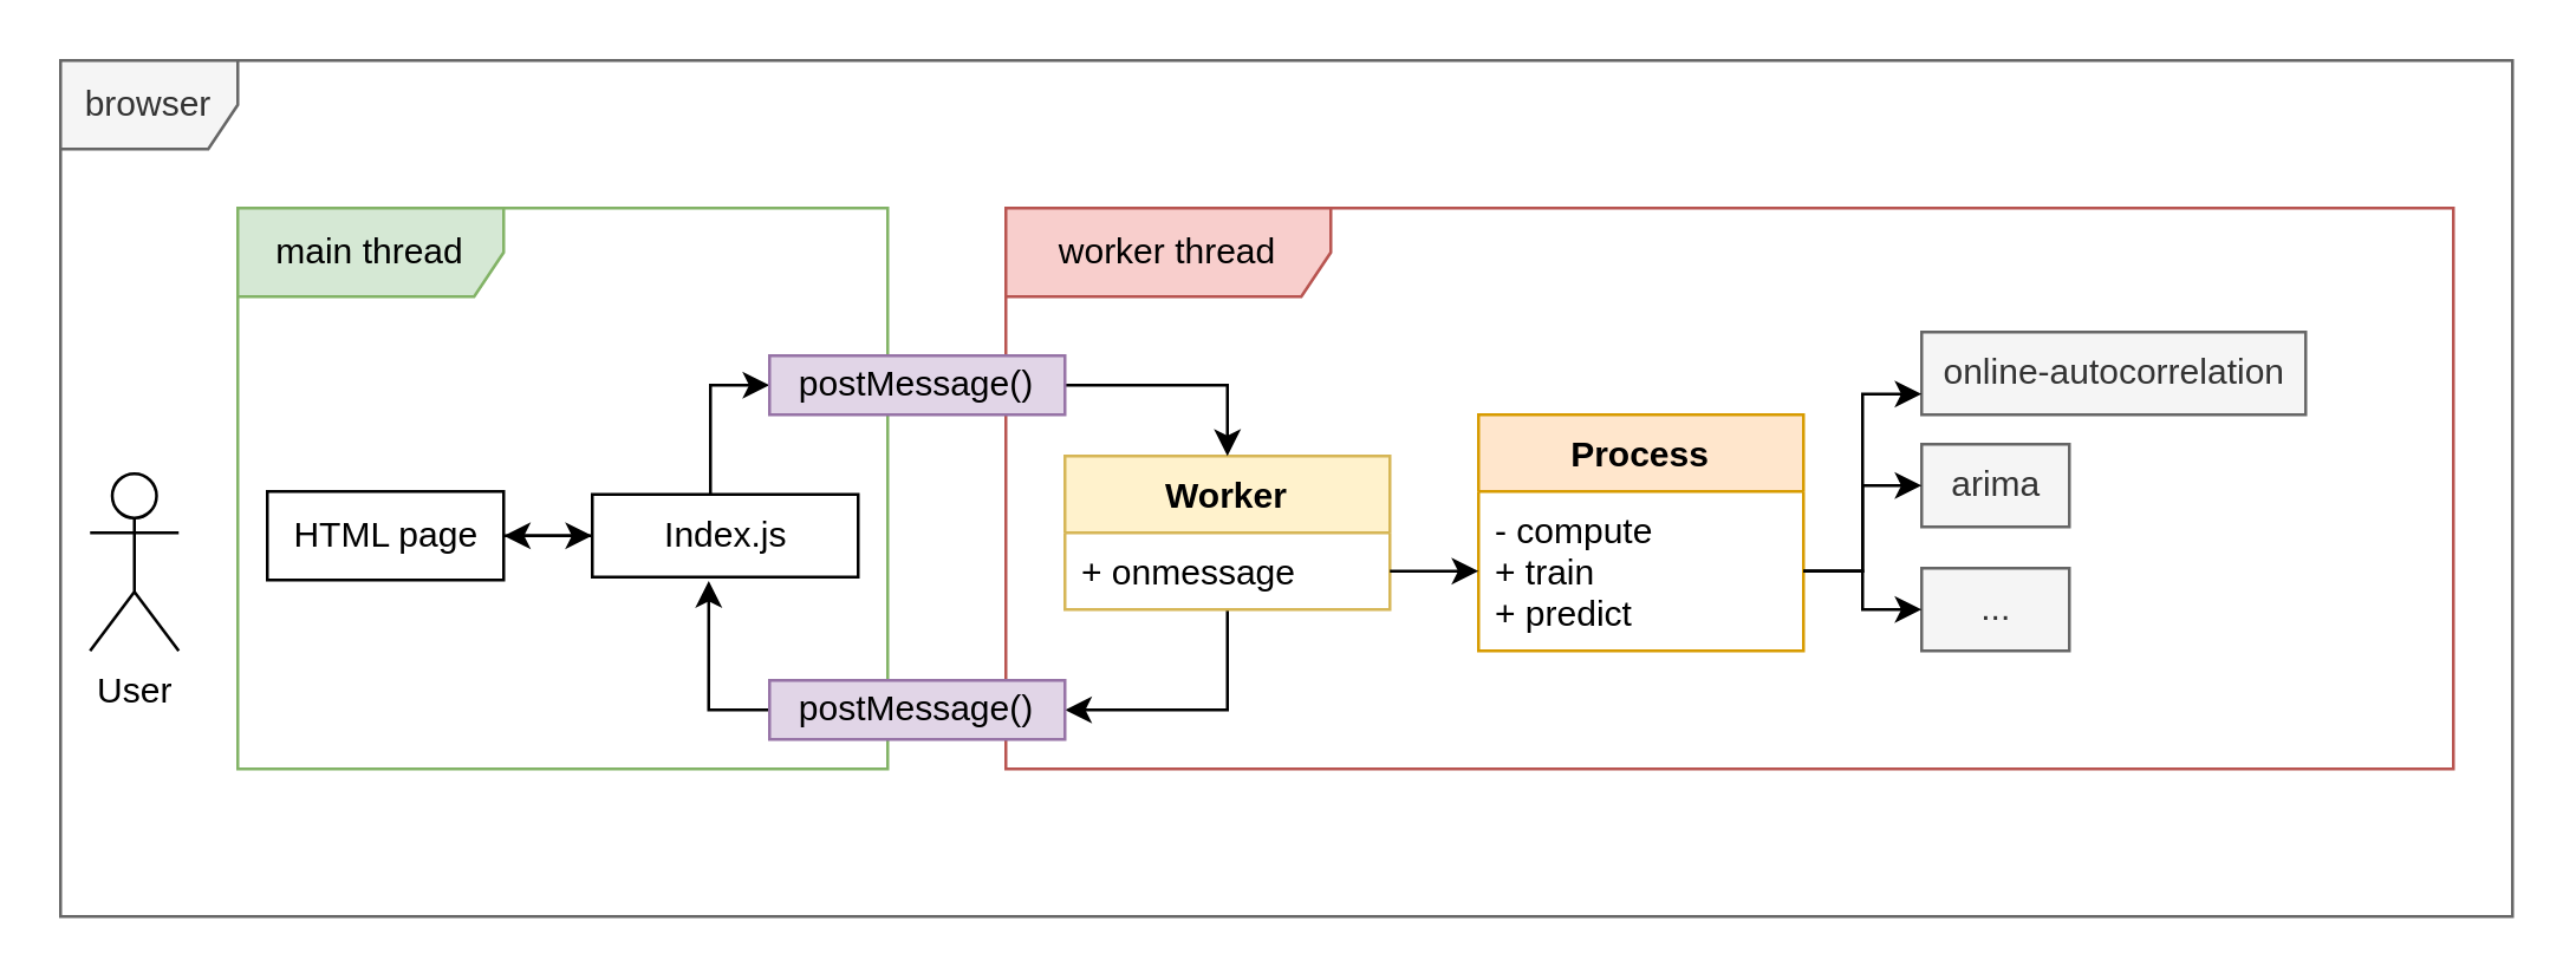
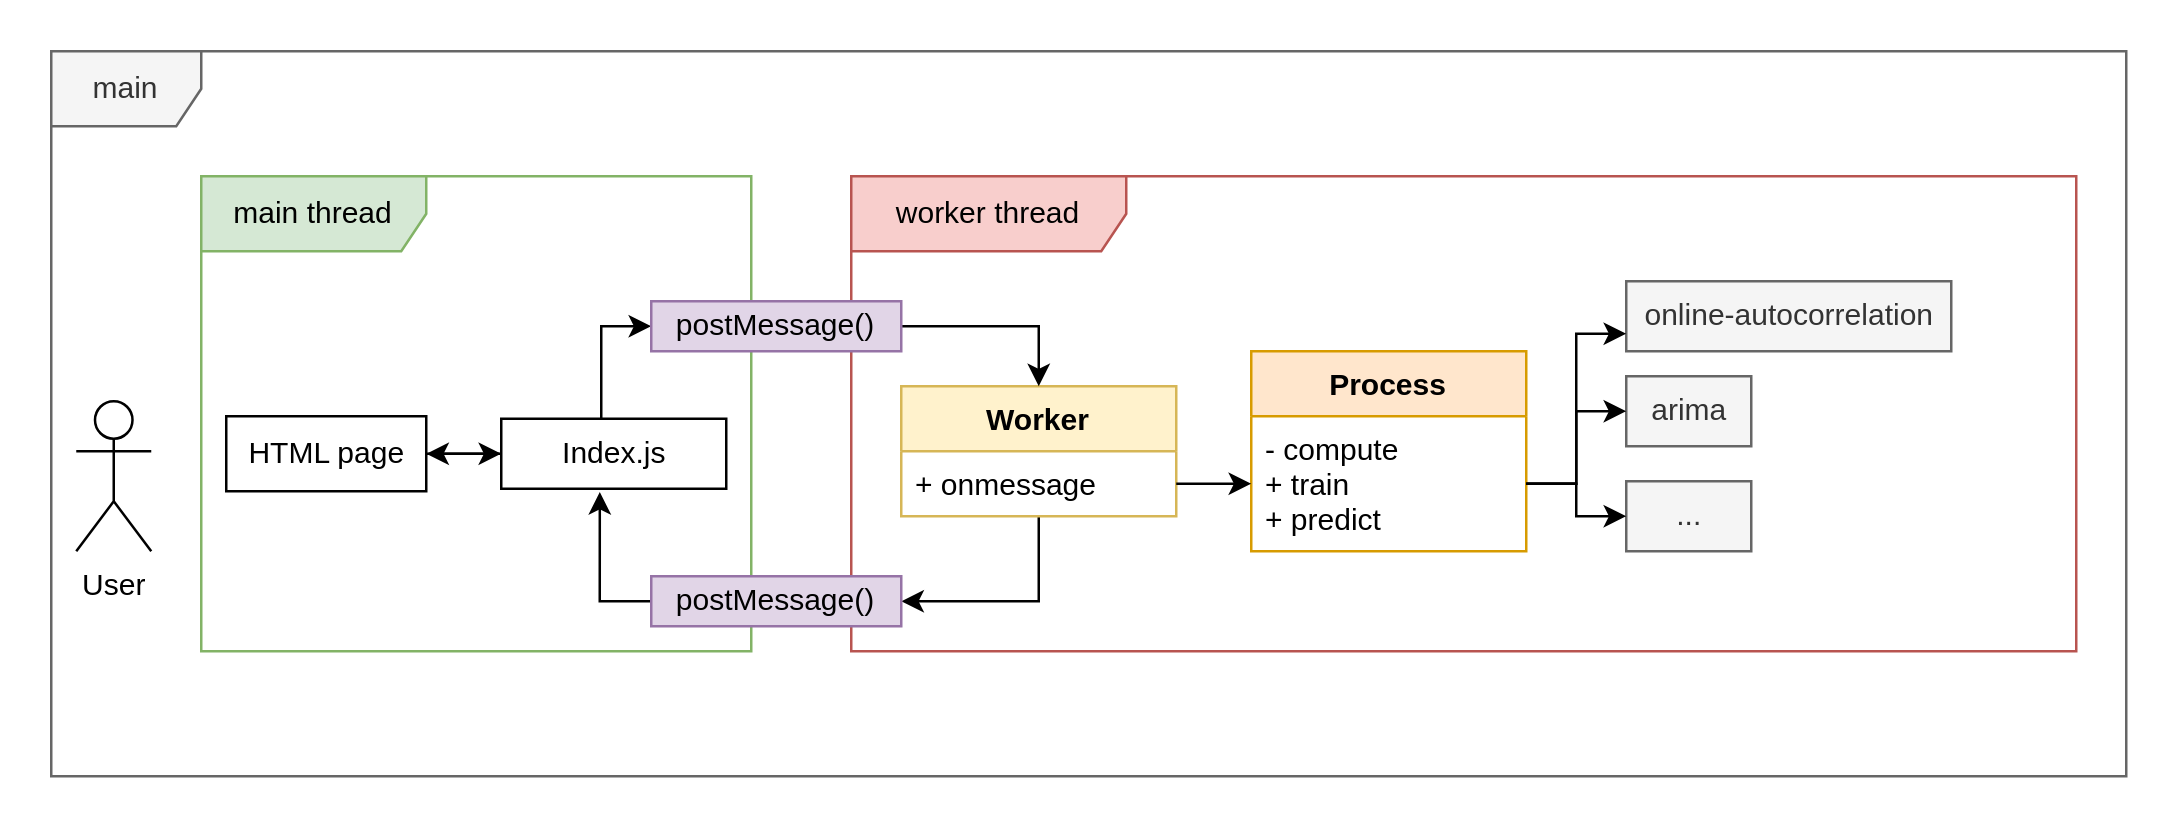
  <mxCell id="0" />
  <mxCell id="1" parent="0" />
  <mxCell id="2" value="main thread" style="shape=umlFrame;whiteSpace=wrap;html=1;width=90;height=30;fillColor=#d5e8d4;strokeColor=#82b366;" vertex="1" parent="1"><mxGeometry x="80" y="70" width="220" height="190" as="geometry" /></mxCell>
  <mxCell id="3" value="worker thread" style="shape=umlFrame;whiteSpace=wrap;html=1;width=110;height=30;fillColor=#f8cecc;strokeColor=#b85450;" vertex="1" parent="1"><mxGeometry x="340" y="70" width="490" height="190" as="geometry" /></mxCell>
  <mxCell id="4" value="User" style="shape=umlActor;verticalLabelPosition=bottom;labelBackgroundColor=#ffffff;verticalAlign=top;html=1;" vertex="1" parent="1"><mxGeometry x="30" y="160" width="30" height="60" as="geometry" /></mxCell>
  <mxCell id="5" value="online-autocorrelation" style="html=1;fillColor=#f5f5f5;strokeColor=#666666;fontColor=#333333;" vertex="1" parent="1"><mxGeometry x="650" y="112" width="130" height="28" as="geometry" /></mxCell>
  <mxCell id="6" value="arima" style="html=1;fillColor=#f5f5f5;strokeColor=#666666;fontColor=#333333;" vertex="1" parent="1"><mxGeometry x="650" y="150" width="50" height="28" as="geometry" /></mxCell>
  <mxCell id="7" style="edgeStyle=orthogonalEdgeStyle;rounded=0;orthogonalLoop=1;jettySize=auto;html=1;entryX=1;entryY=0.5;entryDx=0;entryDy=0;" edge="1" parent="1" source="8" target="23"><mxGeometry relative="1" as="geometry" /></mxCell>
  <mxCell id="8" value="Worker" style="swimlane;fontStyle=1;align=center;verticalAlign=top;childLayout=stackLayout;horizontal=1;startSize=26;horizontalStack=0;resizeParent=1;resizeParentMax=0;resizeLast=0;collapsible=1;marginBottom=0;fillColor=#fff2cc;strokeColor=#d6b656;" vertex="1" parent="1"><mxGeometry x="360" y="154" width="110" height="52" as="geometry"><mxRectangle x="620" y="80" width="70" height="26" as="alternateBounds" /></mxGeometry></mxCell>
  <mxCell id="9" value="+ onmessage" style="text;strokeColor=none;fillColor=none;align=left;verticalAlign=top;spacingLeft=4;spacingRight=4;overflow=hidden;rotatable=0;points=[[0,0.5],[1,0.5]];portConstraint=eastwest;" vertex="1" parent="8"><mxGeometry y="26" width="110" height="26" as="geometry" /></mxCell>
  <mxCell id="10" value="Process" style="swimlane;fontStyle=1;align=center;verticalAlign=top;childLayout=stackLayout;horizontal=1;startSize=26;horizontalStack=0;resizeParent=1;resizeParentMax=0;resizeLast=0;collapsible=1;marginBottom=0;fillColor=#ffe6cc;strokeColor=#d79b00;" vertex="1" parent="1"><mxGeometry x="500" y="140" width="110" height="80" as="geometry"><mxRectangle x="620" y="80" width="70" height="26" as="alternateBounds" /></mxGeometry></mxCell>
  <mxCell id="11" value="- compute&#10;+ train&#10;+ predict" style="text;strokeColor=none;fillColor=none;align=left;verticalAlign=top;spacingLeft=4;spacingRight=4;overflow=hidden;rotatable=0;points=[[0,0.5],[1,0.5]];portConstraint=eastwest;" vertex="1" parent="10"><mxGeometry y="26" width="110" height="54" as="geometry" /></mxCell>
  <mxCell id="12" value="..." style="html=1;fillColor=#f5f5f5;strokeColor=#666666;fontColor=#333333;" vertex="1" parent="1"><mxGeometry x="650" y="192" width="50" height="28" as="geometry" /></mxCell>
  <mxCell id="13" style="edgeStyle=orthogonalEdgeStyle;rounded=0;orthogonalLoop=1;jettySize=auto;html=1;exitX=1;exitY=0.5;exitDx=0;exitDy=0;entryX=0;entryY=0.75;entryDx=0;entryDy=0;" edge="1" parent="1" source="11" target="5"><mxGeometry relative="1" as="geometry"><Array as="points"><mxPoint x="630" y="193" /><mxPoint x="630" y="133" /></Array></mxGeometry></mxCell>
  <mxCell id="14" style="edgeStyle=orthogonalEdgeStyle;rounded=0;orthogonalLoop=1;jettySize=auto;html=1;exitX=1;exitY=0.5;exitDx=0;exitDy=0;entryX=0;entryY=0.5;entryDx=0;entryDy=0;" edge="1" parent="1" source="11" target="6"><mxGeometry relative="1" as="geometry" /></mxCell>
  <mxCell id="15" style="edgeStyle=orthogonalEdgeStyle;rounded=0;orthogonalLoop=1;jettySize=auto;html=1;exitX=1;exitY=0.5;exitDx=0;exitDy=0;" edge="1" parent="1" source="11" target="12"><mxGeometry relative="1" as="geometry" /></mxCell>
  <mxCell id="16" style="edgeStyle=orthogonalEdgeStyle;rounded=0;orthogonalLoop=1;jettySize=auto;html=1;exitX=1;exitY=0.5;exitDx=0;exitDy=0;entryX=0;entryY=0.5;entryDx=0;entryDy=0;" edge="1" parent="1" source="9" target="11"><mxGeometry relative="1" as="geometry" /></mxCell>
  <mxCell id="17" style="edgeStyle=orthogonalEdgeStyle;rounded=0;orthogonalLoop=1;jettySize=auto;html=1;entryX=0;entryY=0.5;entryDx=0;entryDy=0;" edge="1" parent="1" source="18" target="21"><mxGeometry relative="1" as="geometry" /></mxCell>
  <mxCell id="18" value="HTML page" style="html=1;" vertex="1" parent="1"><mxGeometry x="90" y="166" width="80" height="30" as="geometry" /></mxCell>
  <mxCell id="19" style="edgeStyle=orthogonalEdgeStyle;rounded=0;orthogonalLoop=1;jettySize=auto;html=1;" edge="1" parent="1" source="21" target="18"><mxGeometry relative="1" as="geometry" /></mxCell>
  <mxCell id="20" style="edgeStyle=orthogonalEdgeStyle;rounded=0;orthogonalLoop=1;jettySize=auto;html=1;entryX=0;entryY=0.5;entryDx=0;entryDy=0;" edge="1" parent="1" source="21" target="25"><mxGeometry relative="1" as="geometry"><Array as="points"><mxPoint x="240" y="130" /></Array></mxGeometry></mxCell>
  <mxCell id="21" value="Index.js" style="html=1;" vertex="1" parent="1"><mxGeometry x="200" y="167" width="90" height="28" as="geometry" /></mxCell>
  <mxCell id="22" style="edgeStyle=orthogonalEdgeStyle;rounded=0;orthogonalLoop=1;jettySize=auto;html=1;exitX=0;exitY=0.5;exitDx=0;exitDy=0;entryX=0.438;entryY=1.046;entryDx=0;entryDy=0;entryPerimeter=0;" edge="1" parent="1" source="23" target="21"><mxGeometry relative="1" as="geometry" /></mxCell>
  <mxCell id="23" value="postMessage()" style="text;html=1;strokeColor=#9673a6;fillColor=#e1d5e7;align=center;verticalAlign=middle;whiteSpace=wrap;rounded=0;" vertex="1" parent="1"><mxGeometry x="260" y="230" width="100" height="20" as="geometry" /></mxCell>
  <mxCell id="24" style="edgeStyle=orthogonalEdgeStyle;rounded=0;orthogonalLoop=1;jettySize=auto;html=1;" edge="1" parent="1" source="25" target="8"><mxGeometry relative="1" as="geometry"><Array as="points"><mxPoint x="415" y="130" /></Array></mxGeometry></mxCell>
  <mxCell id="25" value="postMessage()" style="text;html=1;strokeColor=#9673a6;fillColor=#e1d5e7;align=center;verticalAlign=middle;whiteSpace=wrap;rounded=0;" vertex="1" parent="1"><mxGeometry x="260" y="120" width="100" height="20" as="geometry" /></mxCell>
- <mxCell id="26" value="browser" style="shape=umlFrame;whiteSpace=wrap;html=1;fillColor=#f5f5f5;strokeColor=#666666;fontColor=#333333;" vertex="1" parent="1"><mxGeometry width="830" height="290" as="geometry" x="20" y="20" /></mxCell>
+ <mxCell id="26" value="main" style="shape=umlFrame;whiteSpace=wrap;html=1;fillColor=#f5f5f5;strokeColor=#666666;fontColor=#333333;" vertex="1" parent="1"><mxGeometry width="830" height="290" as="geometry" x="20" y="20" /></mxCell>
